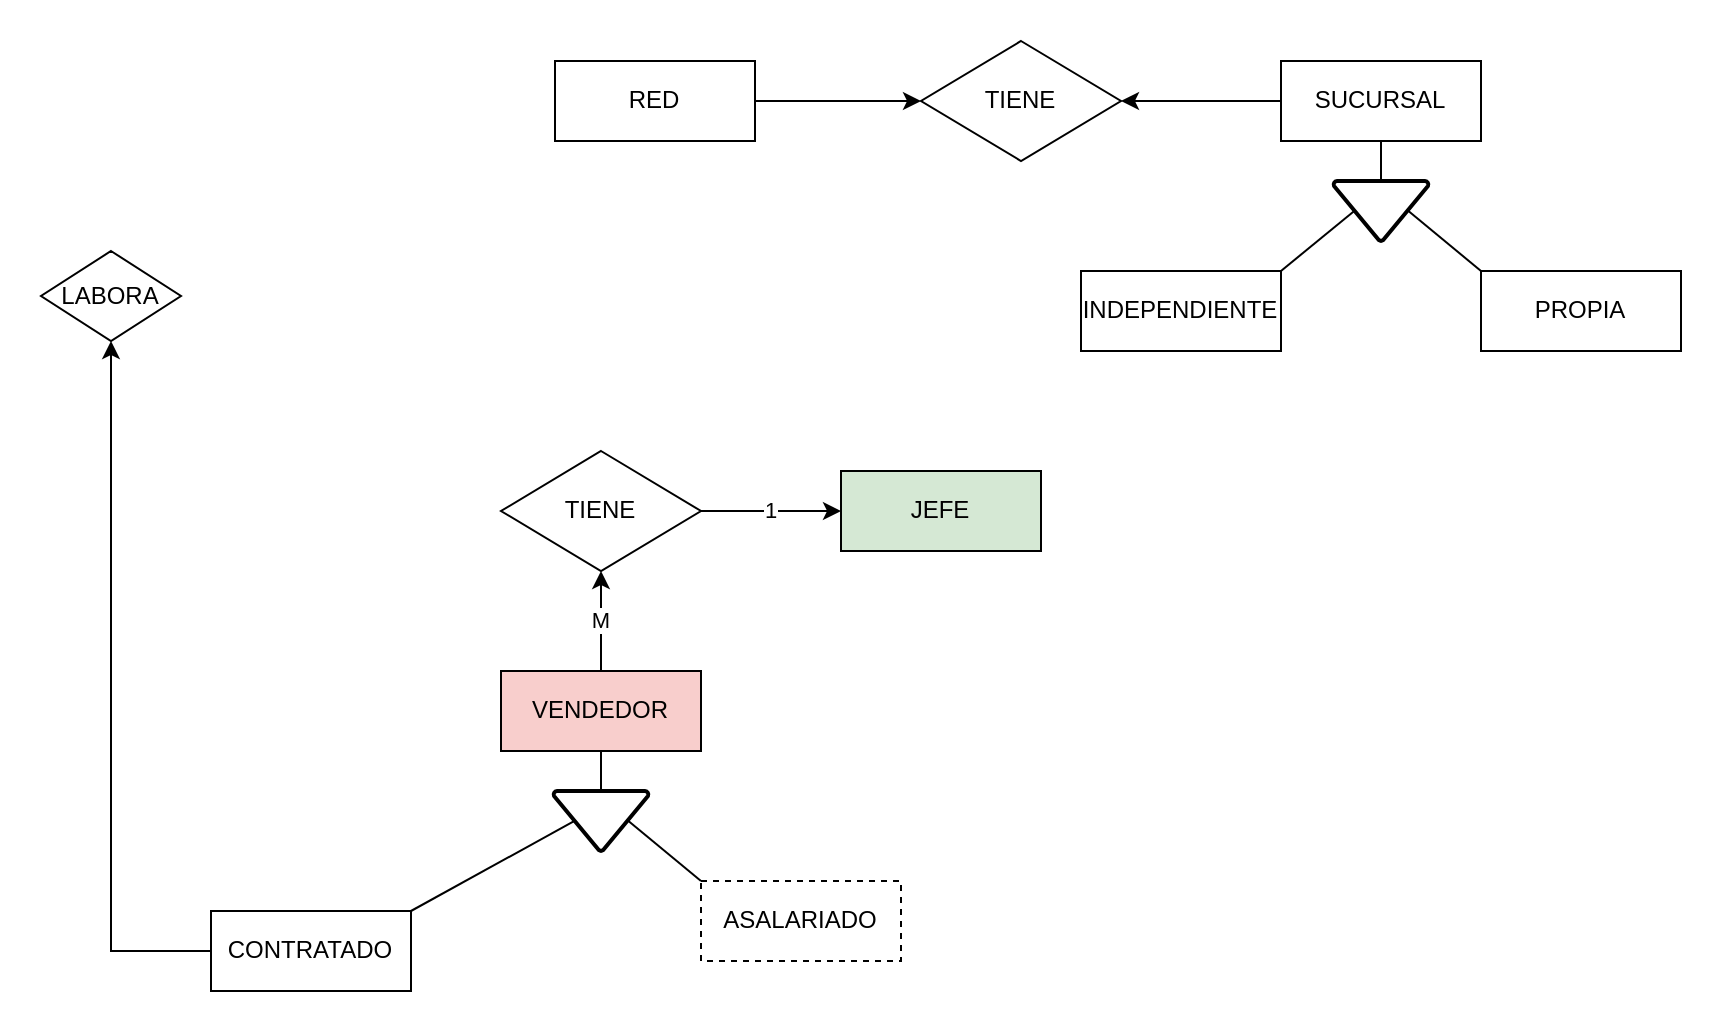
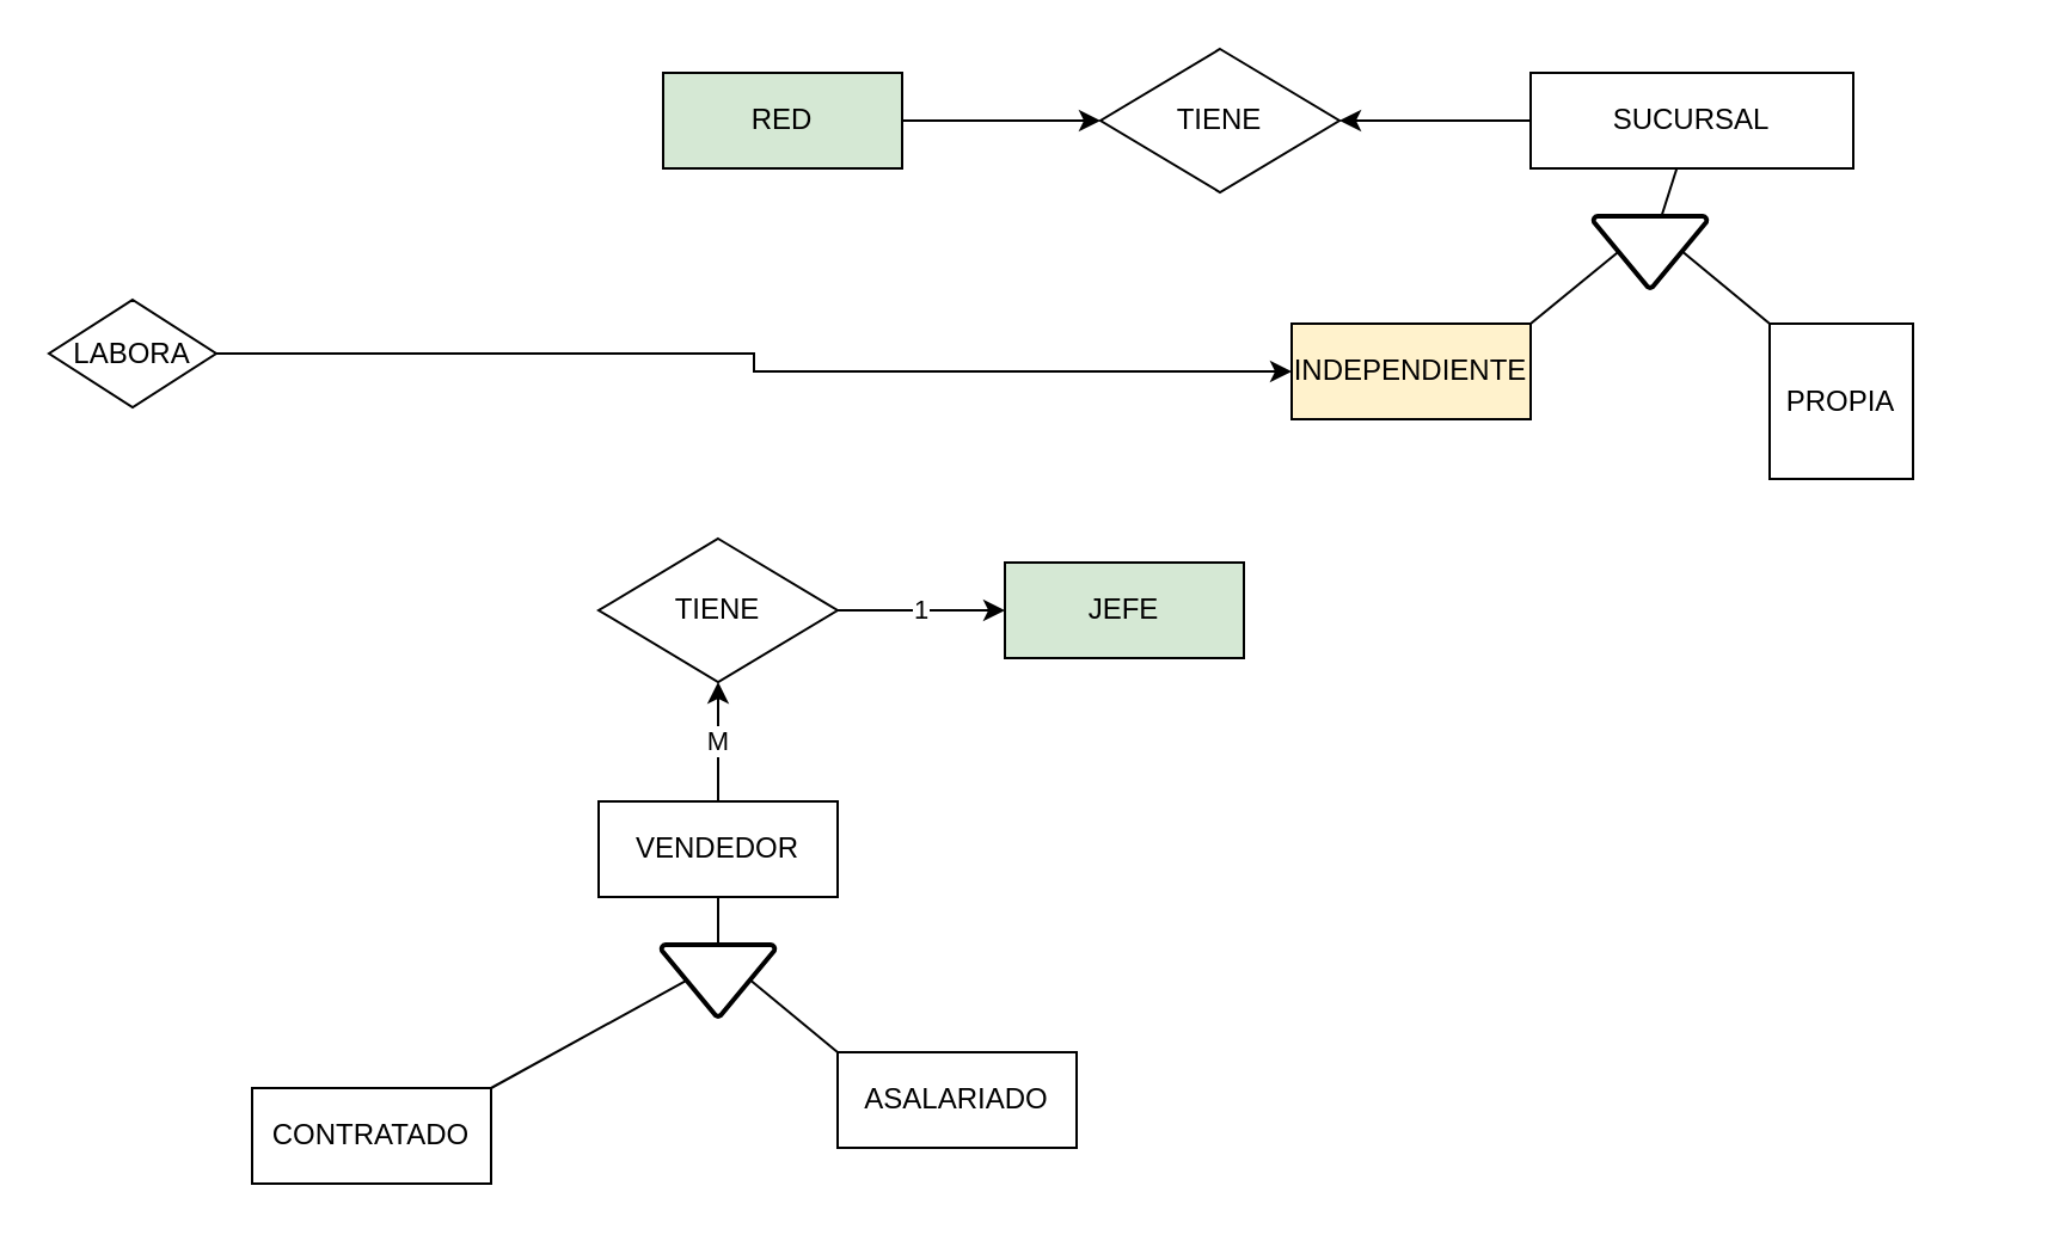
  <mxCell id="0" />
  <mxCell id="1" parent="0" />
  <mxCell id="2" value="" style="rounded=0;orthogonalLoop=1;jettySize=auto;html=1;endArrow=none;endFill=0;" edge="1" parent="1" source="4" target="10"><mxGeometry relative="1" as="geometry" /></mxCell>
  <mxCell id="3" value="M" style="edgeStyle=orthogonalEdgeStyle;rounded=0;orthogonalLoop=1;jettySize=auto;html=1;" edge="1" parent="1" source="4" target="12"><mxGeometry relative="1" as="geometry" /></mxCell>
- <mxCell id="4" value="VENDEDOR" style="whiteSpace=wrap;html=1;align=center;fillColor=#f8cecc;" vertex="1" parent="1"><mxGeometry x="250" y="335" width="100" height="40" as="geometry" /></mxCell>
- <mxCell id="5" value="ASALARIADO" style="whiteSpace=wrap;html=1;align=center;dashed=1;" vertex="1" parent="1"><mxGeometry x="350" y="440" width="100" height="40" as="geometry" /></mxCell>
- <mxCell id="6" style="edgeStyle=orthogonalEdgeStyle;rounded=0;orthogonalLoop=1;jettySize=auto;html=1;entryX=0.5;entryY=1;entryDx=0;entryDy=0;" edge="1" parent="1" source="7" target="15"><mxGeometry relative="1" as="geometry" /></mxCell>
+ <mxCell id="4" value="VENDEDOR" style="whiteSpace=wrap;html=1;align=center;" vertex="1" parent="1"><mxGeometry x="250" y="335" width="100" height="40" as="geometry" /></mxCell>
+ <mxCell id="5" value="ASALARIADO" style="whiteSpace=wrap;html=1;align=center;" vertex="1" parent="1"><mxGeometry x="350" y="440" width="100" height="40" as="geometry" /></mxCell>
  <mxCell id="7" value="CONTRATADO" style="whiteSpace=wrap;html=1;align=center;" vertex="1" parent="1"><mxGeometry x="105" y="455" width="100" height="40" as="geometry" /></mxCell>
  <mxCell id="8" style="rounded=0;orthogonalLoop=1;jettySize=auto;html=1;entryX=1;entryY=0;entryDx=0;entryDy=0;endArrow=none;endFill=0;exitX=0.212;exitY=0.507;exitDx=0;exitDy=0;exitPerimeter=0;" edge="1" parent="1" source="10" target="7"><mxGeometry relative="1" as="geometry" /></mxCell>
  <mxCell id="9" style="rounded=0;orthogonalLoop=1;jettySize=auto;html=1;entryX=0;entryY=0;entryDx=0;entryDy=0;endArrow=none;endFill=0;exitX=0.792;exitY=0.504;exitDx=0;exitDy=0;exitPerimeter=0;" edge="1" parent="1" source="10" target="5"><mxGeometry relative="1" as="geometry" /></mxCell>
  <mxCell id="10" value="" style="strokeWidth=2;html=1;shape=mxgraph.flowchart.merge_or_storage;whiteSpace=wrap;" vertex="1" parent="1"><mxGeometry x="276.25" y="395" width="47.5" height="30" as="geometry" /></mxCell>
  <mxCell id="11" value="1" style="edgeStyle=orthogonalEdgeStyle;rounded=0;orthogonalLoop=1;jettySize=auto;html=1;" edge="1" parent="1" source="12" target="13"><mxGeometry relative="1" as="geometry" /></mxCell>
  <mxCell id="12" value="TIENE" style="shape=rhombus;perimeter=rhombusPerimeter;whiteSpace=wrap;html=1;align=center;" vertex="1" parent="1"><mxGeometry x="250" y="225" width="100" height="60" as="geometry" /></mxCell>
  <mxCell id="13" value="JEFE" style="whiteSpace=wrap;html=1;align=center;fillColor=#d5e8d4;" vertex="1" parent="1"><mxGeometry x="420" y="235" width="100" height="40" as="geometry" /></mxCell>
+ <mxCell id="14" style="edgeStyle=orthogonalEdgeStyle;rounded=0;orthogonalLoop=1;jettySize=auto;html=1;entryX=0;entryY=0.5;entryDx=0;entryDy=0;" edge="1" parent="1" source="15" target="20"><mxGeometry relative="1" as="geometry" /></mxCell>
  <mxCell id="15" value="LABORA" style="shape=rhombus;perimeter=rhombusPerimeter;whiteSpace=wrap;html=1;align=center;" vertex="1" parent="1"><mxGeometry x="20" y="125" width="70" height="45" as="geometry" /></mxCell>
  <mxCell id="16" value="" style="rounded=0;orthogonalLoop=1;jettySize=auto;html=1;endArrow=none;endFill=0;" edge="1" source="18" target="23" parent="1"><mxGeometry relative="1" as="geometry" /></mxCell>
  <mxCell id="17" value="" style="edgeStyle=orthogonalEdgeStyle;rounded=0;orthogonalLoop=1;jettySize=auto;html=1;" edge="1" parent="1" source="18" target="24"><mxGeometry relative="1" as="geometry" /></mxCell>
- <mxCell id="18" value="SUCURSAL" style="whiteSpace=wrap;html=1;align=center;" vertex="1" parent="1"><mxGeometry x="640" y="30" width="100" height="40" as="geometry" /></mxCell>
- <mxCell id="19" value="PROPIA" style="whiteSpace=wrap;html=1;align=center;" vertex="1" parent="1"><mxGeometry x="740" y="135" width="100" height="40" as="geometry" /></mxCell>
- <mxCell id="20" value="INDEPENDIENTE" style="whiteSpace=wrap;html=1;align=center;" vertex="1" parent="1"><mxGeometry x="540" y="135" width="100" height="40" as="geometry" /></mxCell>
+ <mxCell id="18" value="SUCURSAL" style="whiteSpace=wrap;html=1;align=center;" vertex="1" parent="1"><mxGeometry x="640" y="30" width="135" height="40" as="geometry" /></mxCell>
+ <mxCell id="19" value="PROPIA" style="whiteSpace=wrap;html=1;align=center;" vertex="1" parent="1"><mxGeometry x="740" y="135" width="60" height="65" as="geometry" /></mxCell>
+ <mxCell id="20" value="INDEPENDIENTE" style="whiteSpace=wrap;html=1;align=center;fillColor=#fff2cc;" vertex="1" parent="1"><mxGeometry x="540" y="135" width="100" height="40" as="geometry" /></mxCell>
  <mxCell id="21" style="rounded=0;orthogonalLoop=1;jettySize=auto;html=1;entryX=1;entryY=0;entryDx=0;entryDy=0;endArrow=none;endFill=0;exitX=0.212;exitY=0.507;exitDx=0;exitDy=0;exitPerimeter=0;" edge="1" source="23" target="20" parent="1"><mxGeometry relative="1" as="geometry" /></mxCell>
  <mxCell id="22" style="rounded=0;orthogonalLoop=1;jettySize=auto;html=1;entryX=0;entryY=0;entryDx=0;entryDy=0;endArrow=none;endFill=0;exitX=0.792;exitY=0.504;exitDx=0;exitDy=0;exitPerimeter=0;" edge="1" source="23" target="19" parent="1"><mxGeometry relative="1" as="geometry" /></mxCell>
  <mxCell id="23" value="" style="strokeWidth=2;html=1;shape=mxgraph.flowchart.merge_or_storage;whiteSpace=wrap;" vertex="1" parent="1"><mxGeometry x="666.25" y="90" width="47.5" height="30" as="geometry" /></mxCell>
  <mxCell id="24" value="TIENE" style="shape=rhombus;perimeter=rhombusPerimeter;whiteSpace=wrap;html=1;align=center;" vertex="1" parent="1"><mxGeometry x="460" y="20" width="100" height="60" as="geometry" /></mxCell>
  <mxCell id="25" value="" style="edgeStyle=orthogonalEdgeStyle;rounded=0;orthogonalLoop=1;jettySize=auto;html=1;" edge="1" parent="1" source="26" target="24"><mxGeometry relative="1" as="geometry" /></mxCell>
- <mxCell id="26" value="RED" style="whiteSpace=wrap;html=1;align=center;" vertex="1" parent="1"><mxGeometry x="277" y="30" width="100" height="40" as="geometry" /></mxCell>
+ <mxCell id="26" value="RED" style="whiteSpace=wrap;html=1;align=center;fillColor=#d5e8d4;" vertex="1" parent="1"><mxGeometry x="277" y="30" width="100" height="40" as="geometry" /></mxCell>
